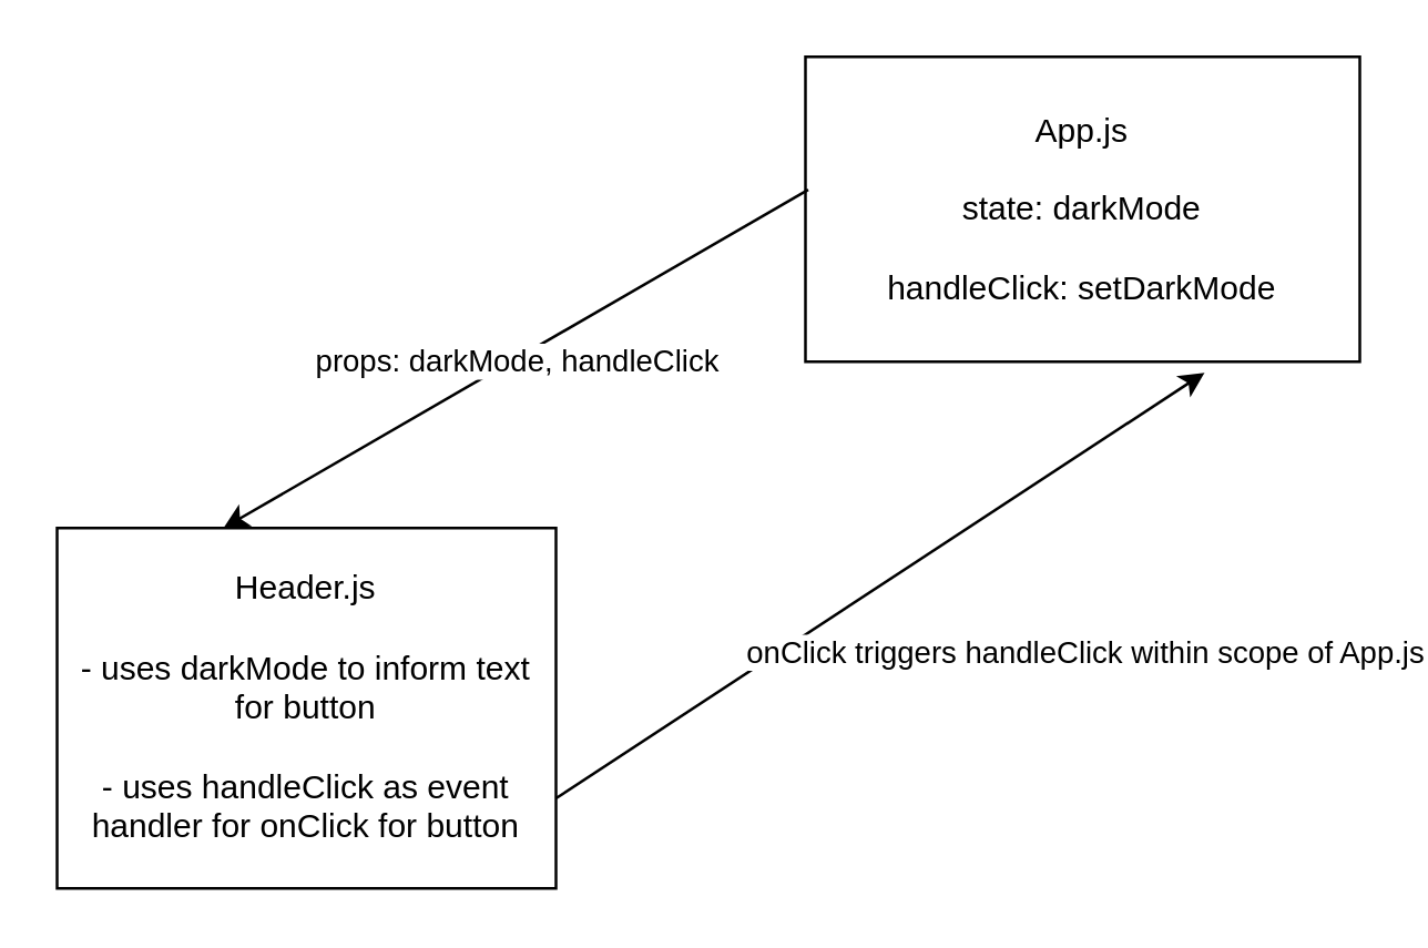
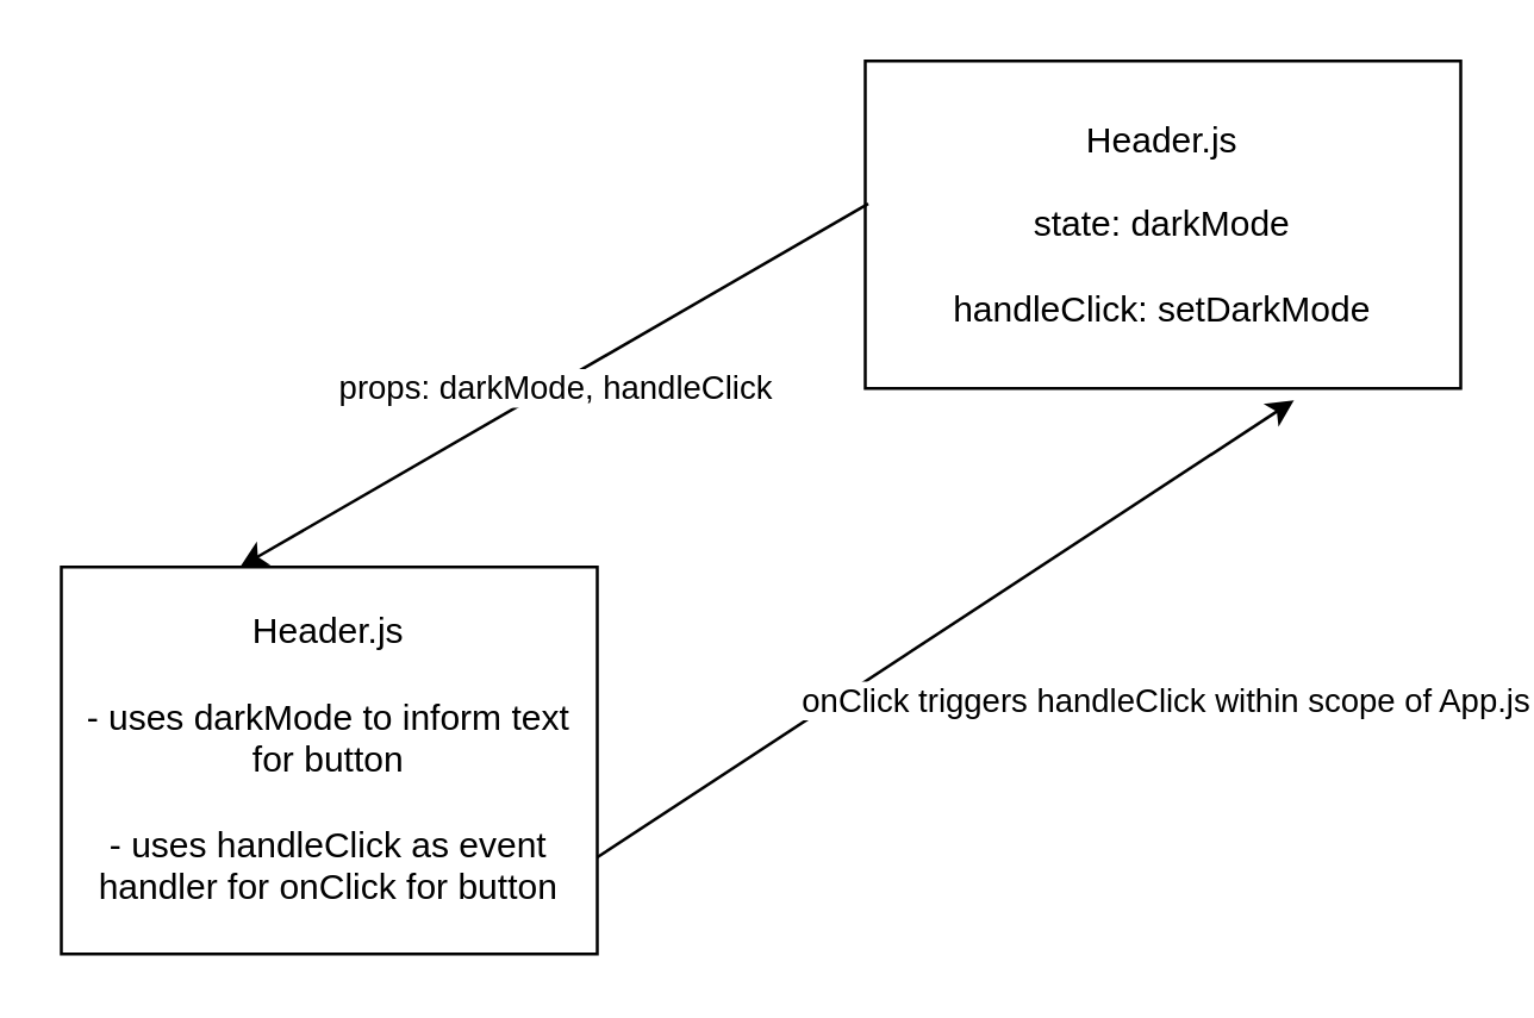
  <mxCell id="0" />
  <mxCell id="1" parent="0" />
- <mxCell id="2" value="App.js&lt;br&gt;&lt;br&gt;state: darkMode&lt;br&gt;&lt;br&gt;handleClick: setDarkMode" style="whiteSpace=wrap;html=1;" parent="1" vertex="1"><mxGeometry x="290" y="20" width="200" height="110" as="geometry" /></mxCell>
+ <mxCell id="2" value="Header.js&lt;br&gt;&lt;br&gt;state: darkMode&lt;br&gt;&lt;br&gt;handleClick: setDarkMode" style="whiteSpace=wrap;html=1;" parent="1" vertex="1"><mxGeometry x="290" y="20" width="200" height="110" as="geometry" /></mxCell>
  <mxCell id="3" style="edgeStyle=none;html=1;" parent="1" source="4" edge="1"><mxGeometry relative="1" as="geometry"><mxPoint x="90" y="190" as="targetPoint" /></mxGeometry></mxCell>
  <mxCell id="4" value="Header.js&lt;br&gt;&lt;br&gt;- uses darkMode to inform text for button&lt;br&gt;&lt;br&gt;- uses handleClick as event handler for onClick for button" style="whiteSpace=wrap;html=1;" parent="1" vertex="1"><mxGeometry x="20" y="190" width="180" height="130" as="geometry" /></mxCell>
  <mxCell id="5" value="" style="endArrow=classic;html=1;exitX=0.005;exitY=0.436;exitDx=0;exitDy=0;exitPerimeter=0;" parent="1" source="2" edge="1"><mxGeometry relative="1" as="geometry"><mxPoint x="70" y="190" as="sourcePoint" /><mxPoint x="80" y="190" as="targetPoint" /></mxGeometry></mxCell>
  <mxCell id="6" value="props: darkMode, handleClick" style="edgeLabel;resizable=0;html=1;align=center;verticalAlign=middle;" parent="5" connectable="0" vertex="1"><mxGeometry relative="1" as="geometry" /></mxCell>
  <mxCell id="7" value="" style="endArrow=classic;html=1;entryX=0.72;entryY=1.036;entryDx=0;entryDy=0;entryPerimeter=0;exitX=1;exitY=0.75;exitDx=0;exitDy=0;" parent="1" source="4" target="2" edge="1"><mxGeometry relative="1" as="geometry"><mxPoint x="200" y="240" as="sourcePoint" /><mxPoint x="360" y="170" as="targetPoint" /></mxGeometry></mxCell>
  <mxCell id="8" value="onClick triggers handleClick within scope of App.js" style="edgeLabel;resizable=0;html=1;align=center;verticalAlign=middle;" parent="7" connectable="0" vertex="1"><mxGeometry relative="1" as="geometry"><mxPoint x="73" y="24" as="offset" /></mxGeometry></mxCell>
